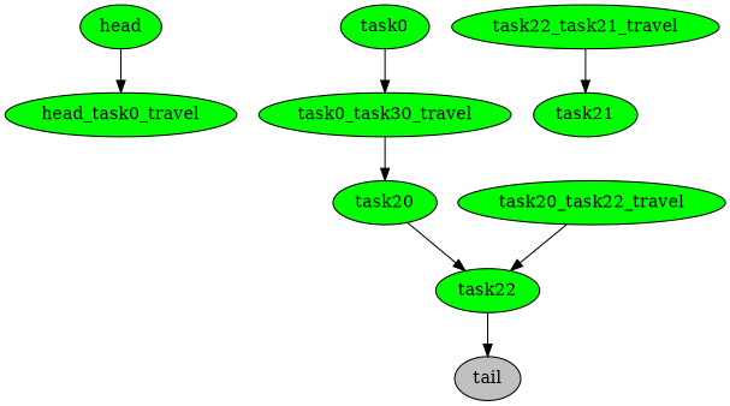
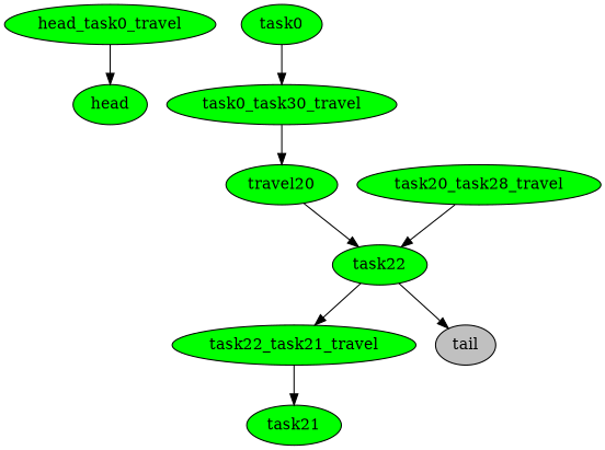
  digraph {
    node [fillcolor=green fontcolor=black style=filled]
    edge [color=black]
    n1 [label=head]
    n2 [label=head_task0_travel]
    n3 [label=task0]
    n4 [label=task0_task30_travel]
-   n5 [label=task20]
+   n5 [label=travel20]
    n6 [label=task22]
-   n7 [label=task20_task22_travel]
+   n7 [label=task20_task28_travel]
    n8 [label=task22_task21_travel]
    n9 [fillcolor=gray label=tail]
    n10 [label=task21]
-   n1 -> n2
+   n2 -> n1
    n3 -> n4
    n4 -> n5
    n5 -> n6
+   n6 -> n8
    n6 -> n9
    n7 -> n6
    n8 -> n10
  }
